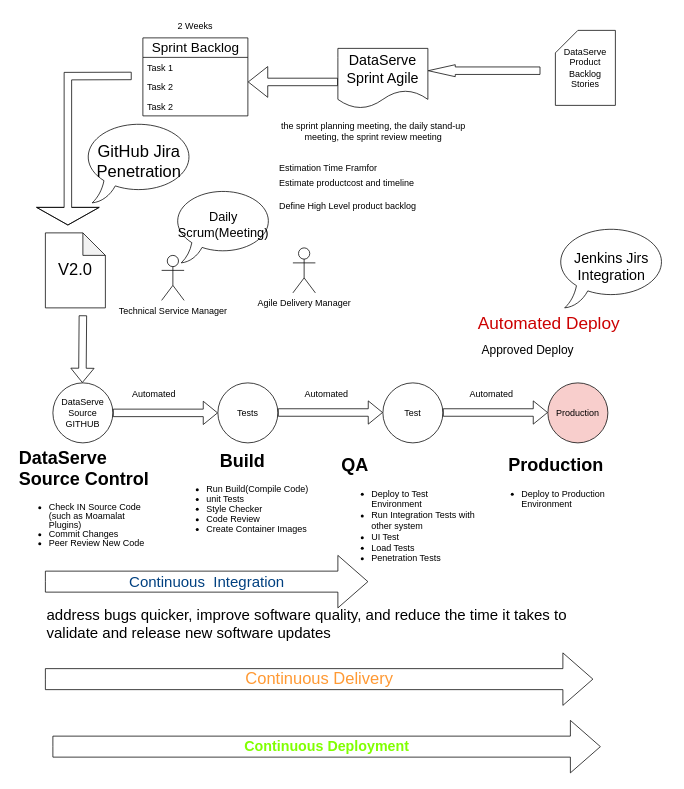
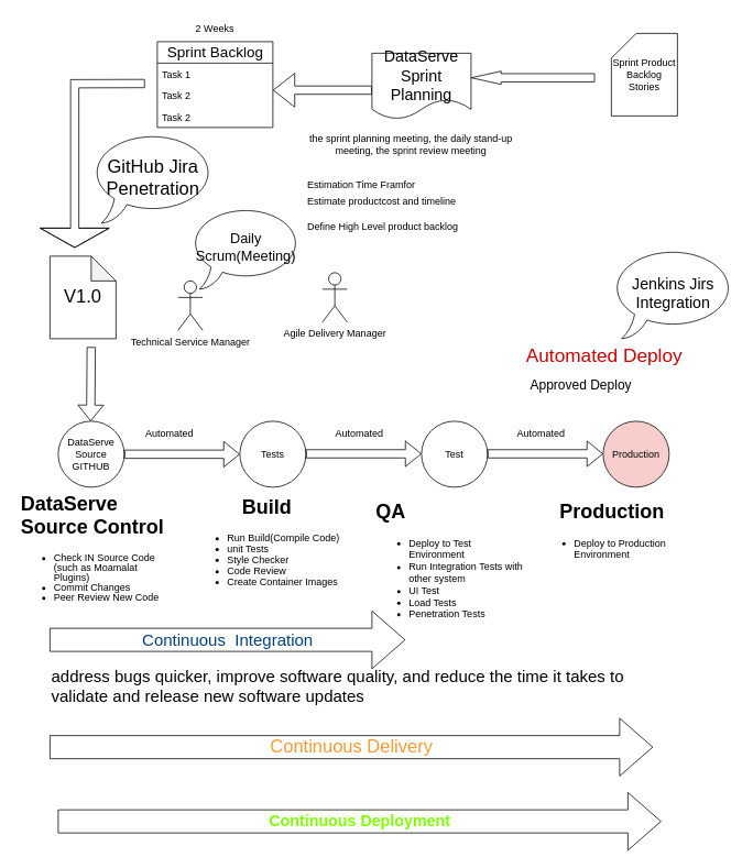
  <mxCell id="0" />
  <mxCell id="1" parent="0" />
  <mxCell id="2" value="&lt;div&gt;DataServe&lt;/div&gt;&lt;div&gt;Source GITHUB&lt;/div&gt;" style="ellipse;whiteSpace=wrap;html=1;aspect=fixed;" vertex="1" parent="1"><mxGeometry x="70" y="510" width="80" height="80" as="geometry" /></mxCell>
  <mxCell id="3" value="" style="shape=flexArrow;endArrow=classic;html=1;rounded=0;" edge="1" parent="1"><mxGeometry width="50" height="50" relative="1" as="geometry"><mxPoint x="150" y="550" as="sourcePoint" /><mxPoint x="290" y="550" as="targetPoint" /></mxGeometry></mxCell>
  <mxCell id="4" value="Tests " style="ellipse;whiteSpace=wrap;html=1;aspect=fixed;" vertex="1" parent="1"><mxGeometry x="290" y="510" width="80" height="80" as="geometry" /></mxCell>
  <mxCell id="5" value="" style="shape=flexArrow;endArrow=classic;html=1;rounded=0;" edge="1" parent="1"><mxGeometry width="50" height="50" relative="1" as="geometry"><mxPoint x="370" y="549.5" as="sourcePoint" /><mxPoint x="510" y="549.5" as="targetPoint" /></mxGeometry></mxCell>
  <mxCell id="6" value="&lt;h1&gt;DataServe Source Control&lt;br&gt;&lt;/h1&gt;&lt;ul style=&quot;line-height: 100%;&quot;&gt;&lt;li&gt;Check IN Source Code (such as Moamalat Plugins) &lt;/li&gt;&lt;li&gt;Commit Changes&lt;/li&gt;&lt;li&gt;Peer Review New Code&lt;/li&gt;&lt;/ul&gt;" style="text;html=1;strokeColor=none;fillColor=none;spacing=5;spacingTop=-20;whiteSpace=wrap;overflow=hidden;rounded=0;" vertex="1" parent="1"><mxGeometry x="20" y="590" width="190" height="170" as="geometry" /></mxCell>
  <mxCell id="7" value="Automated" style="text;html=1;strokeColor=none;fillColor=none;align=center;verticalAlign=middle;whiteSpace=wrap;rounded=0;" vertex="1" parent="1"><mxGeometry x="160" y="510" width="90" height="30" as="geometry" /></mxCell>
  <mxCell id="8" value="Automated" style="text;html=1;strokeColor=none;fillColor=none;align=center;verticalAlign=middle;whiteSpace=wrap;rounded=0;" vertex="1" parent="1"><mxGeometry x="390" y="510" width="90" height="30" as="geometry" /></mxCell>
  <mxCell id="9" value="&lt;h1 align=&quot;center&quot;&gt;Build&lt;br&gt;&lt;/h1&gt;&lt;ul style=&quot;line-height: 110%;&quot;&gt;&lt;li&gt;Run Build(Compile Code) &lt;/li&gt;&lt;li&gt;unit Tests&lt;/li&gt;&lt;li&gt;Style Checker&lt;/li&gt;&lt;li&gt;Code Review&lt;/li&gt;&lt;li&gt;Create Container Images&lt;/li&gt;&lt;/ul&gt;" style="text;html=1;strokeColor=none;fillColor=none;spacing=5;spacingTop=-20;whiteSpace=wrap;overflow=hidden;rounded=0;" vertex="1" parent="1"><mxGeometry x="230" y="595" width="190" height="130" as="geometry" /></mxCell>
  <mxCell id="10" value="Test" style="ellipse;whiteSpace=wrap;html=1;aspect=fixed;" vertex="1" parent="1"><mxGeometry x="510" y="510" width="80" height="80" as="geometry" /></mxCell>
  <mxCell id="11" value="&lt;h1&gt;QA&lt;br&gt;&lt;/h1&gt;&lt;ul&gt;&lt;li&gt;Deploy to Test Environment&lt;/li&gt;&lt;li&gt;Run Integration Tests with other system&lt;/li&gt;&lt;li&gt;UI Test&lt;/li&gt;&lt;li&gt;Load Tests &lt;/li&gt;&lt;li&gt;Penetration Tests&lt;/li&gt;&lt;/ul&gt;" style="text;html=1;strokeColor=none;fillColor=none;spacing=5;spacingTop=-20;whiteSpace=wrap;overflow=hidden;rounded=0;" vertex="1" parent="1"><mxGeometry x="450" y="600" width="190" height="210" as="geometry" /></mxCell>
  <mxCell id="12" value="Production" style="ellipse;whiteSpace=wrap;html=1;aspect=fixed;fillColor=#f8cecc;" vertex="1" parent="1"><mxGeometry x="730" y="510" width="80" height="80" as="geometry" /></mxCell>
  <mxCell id="13" value="" style="shape=flexArrow;endArrow=classic;html=1;rounded=0;" edge="1" parent="1"><mxGeometry width="50" height="50" relative="1" as="geometry"><mxPoint x="590" y="549.5" as="sourcePoint" /><mxPoint x="730" y="549.5" as="targetPoint" /></mxGeometry></mxCell>
  <mxCell id="14" value="&lt;h1 align=&quot;center&quot;&gt;Production &lt;br&gt;&lt;/h1&gt;&lt;ul&gt;&lt;li&gt;Deploy to Production Environment&lt;/li&gt;&lt;/ul&gt;" style="text;html=1;strokeColor=none;fillColor=none;spacing=5;spacingTop=-20;whiteSpace=wrap;overflow=hidden;rounded=0;" vertex="1" parent="1"><mxGeometry x="650" y="600" width="180" height="120" as="geometry" /></mxCell>
- <mxCell id="15" value="&lt;font style=&quot;font-size: 22px;&quot;&gt;V2.0&lt;/font&gt;" style="shape=note;whiteSpace=wrap;html=1;backgroundOutline=1;darkOpacity=0.05;" vertex="1" parent="1"><mxGeometry x="60" y="310" width="80" height="100" as="geometry" /></mxCell>
+ <mxCell id="15" value="&lt;font style=&quot;font-size: 22px;&quot;&gt;V1.0&lt;/font&gt;" style="shape=note;whiteSpace=wrap;html=1;backgroundOutline=1;darkOpacity=0.05;" vertex="1" parent="1"><mxGeometry x="60" y="310" width="80" height="100" as="geometry" /></mxCell>
  <mxCell id="16" value="" style="shape=flexArrow;endArrow=classic;html=1;rounded=0;" edge="1" parent="1"><mxGeometry width="50" height="50" relative="1" as="geometry"><mxPoint x="110" y="420" as="sourcePoint" /><mxPoint x="109.29" y="510" as="targetPoint" /></mxGeometry></mxCell>
  <mxCell id="17" value="&lt;font style=&quot;font-size: 16px;&quot;&gt;Approved Deploy&lt;/font&gt;" style="text;whiteSpace=wrap;html=1;" vertex="1" parent="1"><mxGeometry x="640" y="450" width="190" height="40" as="geometry" /></mxCell>
  <mxCell id="18" value="&lt;font style=&quot;font-size: 23px;&quot;&gt;&lt;font style=&quot;font-size: 23px;&quot; color=&quot;#cc0000&quot;&gt;Automated Deploy&lt;/font&gt;&lt;/font&gt;" style="text;whiteSpace=wrap;html=1;" vertex="1" parent="1"><mxGeometry x="635" y="410" width="200" height="40" as="geometry" /></mxCell>
  <mxCell id="19" value="&lt;font style=&quot;font-size: 22px;&quot; color=&quot;#ff9933&quot;&gt;Continuous Delivery&lt;/font&gt;" style="html=1;shadow=0;dashed=0;align=center;verticalAlign=middle;shape=mxgraph.arrows2.arrow;dy=0.6;dx=40;notch=0;" vertex="1" parent="1"><mxGeometry x="60" y="870" width="730" height="70" as="geometry" /></mxCell>
  <mxCell id="20" value="&lt;font style=&quot;font-size: 20px;&quot; color=&quot;#004080&quot;&gt;Continuous&amp;nbsp; Integration &lt;/font&gt;" style="html=1;shadow=0;dashed=0;align=center;verticalAlign=middle;shape=mxgraph.arrows2.arrow;dy=0.6;dx=40;notch=0;" vertex="1" parent="1"><mxGeometry x="60" y="740" width="430" height="70" as="geometry" /></mxCell>
  <mxCell id="21" value="&lt;b&gt;&lt;font style=&quot;font-size: 19px;&quot; color=&quot;#80ff00&quot;&gt;Continuous Deployment&lt;/font&gt;&lt;/b&gt;" style="html=1;shadow=0;dashed=0;align=center;verticalAlign=middle;shape=mxgraph.arrows2.arrow;dy=0.6;dx=40;notch=0;" vertex="1" parent="1"><mxGeometry x="70" y="960" width="730" height="70" as="geometry" /></mxCell>
  <mxCell id="22" value="Automated" style="text;html=1;strokeColor=none;fillColor=none;align=center;verticalAlign=middle;whiteSpace=wrap;rounded=0;" vertex="1" parent="1"><mxGeometry x="610" y="510" width="90" height="30" as="geometry" /></mxCell>
  <mxCell id="23" value="" style="shape=flexArrow;endArrow=classic;html=1;rounded=0;endWidth=30;endSize=8.325;" edge="1" parent="1"><mxGeometry width="50" height="50" relative="1" as="geometry"><mxPoint x="450" y="108.75" as="sourcePoint" /><mxPoint x="330" y="108.75" as="targetPoint" /></mxGeometry></mxCell>
- <mxCell id="24" value="DataServe Sprint Agile" style="shape=document;whiteSpace=wrap;html=1;boundedLbl=1;fontSize=19;" vertex="1" parent="1"><mxGeometry x="450" y="64" width="120" height="80" as="geometry" /></mxCell>
+ <mxCell id="24" value="DataServe Sprint Planning" style="shape=document;whiteSpace=wrap;html=1;boundedLbl=1;fontSize=19;" vertex="1" parent="1"><mxGeometry x="450" y="64" width="120" height="80" as="geometry" /></mxCell>
  <mxCell id="25" value="&lt;font style=&quot;font-size: 18px;&quot;&gt;Sprint Backlog&lt;/font&gt;" style="swimlane;fontStyle=0;childLayout=stackLayout;horizontal=1;startSize=26;fillColor=none;horizontalStack=0;resizeParent=1;resizeParentMax=0;resizeLast=0;collapsible=1;marginBottom=0;html=1;" vertex="1" parent="1"><mxGeometry x="190" y="50" width="140" height="104" as="geometry" /></mxCell>
  <mxCell id="26" value="Task 1" style="text;strokeColor=none;fillColor=none;align=left;verticalAlign=top;spacingLeft=4;spacingRight=4;overflow=hidden;rotatable=0;points=[[0,0.5],[1,0.5]];portConstraint=eastwest;whiteSpace=wrap;html=1;" vertex="1" parent="25"><mxGeometry y="26" width="140" height="26" as="geometry" /></mxCell>
  <mxCell id="27" value="Task 2" style="text;strokeColor=none;fillColor=none;align=left;verticalAlign=top;spacingLeft=4;spacingRight=4;overflow=hidden;rotatable=0;points=[[0,0.5],[1,0.5]];portConstraint=eastwest;whiteSpace=wrap;html=1;" vertex="1" parent="25"><mxGeometry y="52" width="140" height="26" as="geometry" /></mxCell>
  <mxCell id="28" value="Task 2" style="text;strokeColor=none;fillColor=none;align=left;verticalAlign=top;spacingLeft=4;spacingRight=4;overflow=hidden;rotatable=0;points=[[0,0.5],[1,0.5]];portConstraint=eastwest;whiteSpace=wrap;html=1;" vertex="1" parent="25"><mxGeometry y="78" width="140" height="26" as="geometry" /></mxCell>
  <mxCell id="29" value="" style="shape=flexArrow;endArrow=classic;html=1;rounded=0;endWidth=5;endSize=11.675;" edge="1" parent="1"><mxGeometry width="50" height="50" relative="1" as="geometry"><mxPoint x="720" y="93.75" as="sourcePoint" /><mxPoint x="570" y="93.75" as="targetPoint" /></mxGeometry></mxCell>
  <mxCell id="30" value="2 Weeks" style="text;html=1;strokeColor=none;fillColor=none;align=center;verticalAlign=middle;whiteSpace=wrap;rounded=0;" vertex="1" parent="1"><mxGeometry x="230" y="20" width="60" height="30" as="geometry" /></mxCell>
  <mxCell id="31" value="&lt;font style=&quot;font-size: 19px;&quot;&gt;Jenkins Jirs Integration&lt;/font&gt;" style="whiteSpace=wrap;html=1;shape=mxgraph.basic.oval_callout" vertex="1" parent="1"><mxGeometry x="740" y="300" width="150" height="110" as="geometry" /></mxCell>
  <mxCell id="32" value="" style="shape=flexArrow;endArrow=classic;html=1;rounded=0;endWidth=72.5;endSize=7.5;" edge="1" parent="1"><mxGeometry width="50" height="50" relative="1" as="geometry"><mxPoint x="175" y="100.75" as="sourcePoint" /><mxPoint x="90" y="300" as="targetPoint" /><Array as="points"><mxPoint x="90" y="101" /></Array></mxGeometry></mxCell>
- <mxCell id="33" value="&lt;div align=&quot;center&quot;&gt;&lt;font style=&quot;font-size: 12px;&quot;&gt;DataServe Product Backlog &lt;br&gt;&lt;/font&gt;&lt;/div&gt;&lt;div align=&quot;center&quot;&gt;&lt;font style=&quot;font-size: 12px;&quot;&gt;Stories&lt;/font&gt;&lt;/div&gt;" style="shape=card;whiteSpace=wrap;html=1;" vertex="1" parent="1"><mxGeometry x="740" y="40" width="80" height="100" as="geometry" /></mxCell>
+ <mxCell id="33" value="&lt;div align=&quot;center&quot;&gt;&lt;font style=&quot;font-size: 12px;&quot;&gt;Sprint Product Backlog &lt;br&gt;&lt;/font&gt;&lt;/div&gt;&lt;div align=&quot;center&quot;&gt;&lt;font style=&quot;font-size: 12px;&quot;&gt;Stories&lt;/font&gt;&lt;/div&gt;" style="shape=card;whiteSpace=wrap;html=1;" vertex="1" parent="1"><mxGeometry x="740" y="40" width="80" height="100" as="geometry" /></mxCell>
  <mxCell id="34" value="address bugs quicker, improve software quality, and reduce the time it takes to validate and release new software updates" style="text;whiteSpace=wrap;html=1;fontSize=20;" vertex="1" parent="1"><mxGeometry x="60" y="800" width="748" height="60" as="geometry" /></mxCell>
  <mxCell id="35" value="&lt;font style=&quot;font-size: 22px;&quot;&gt;GitHub Jira Penetration&lt;/font&gt;" style="whiteSpace=wrap;html=1;shape=mxgraph.basic.oval_callout" vertex="1" parent="1"><mxGeometry x="110" y="160" width="150" height="110" as="geometry" /></mxCell>
  <mxCell id="36" value="&lt;font style=&quot;font-size: 17px;&quot;&gt;Daily Scrum(Meeting)&lt;/font&gt;" style="whiteSpace=wrap;html=1;shape=mxgraph.basic.oval_callout" vertex="1" parent="1"><mxGeometry x="230" y="250" width="135" height="100" as="geometry" /></mxCell>
  <mxCell id="37" value="Technical Service Manager" style="shape=umlActor;verticalLabelPosition=bottom;verticalAlign=top;html=1;outlineConnect=0;" vertex="1" parent="1"><mxGeometry x="215" y="340" width="30" height="60" as="geometry" /></mxCell>
  <mxCell id="38" value="the sprint planning meeting, the daily stand-up meeting, the sprint review meeting" style="text;html=1;strokeColor=none;fillColor=none;align=center;verticalAlign=middle;whiteSpace=wrap;rounded=0;" vertex="1" parent="1"><mxGeometry x="355" y="160" width="285" height="30" as="geometry" /></mxCell>
  <mxCell id="39" value="Estimation Time Framfor" style="text;whiteSpace=wrap;html=1;" vertex="1" parent="1"><mxGeometry x="370" y="210" width="480" height="40" as="geometry" /></mxCell>
  <mxCell id="40" value="Estimate productcost and timeline" style="text;whiteSpace=wrap;html=1;" vertex="1" parent="1"><mxGeometry x="370" y="230" width="220" height="40" as="geometry" /></mxCell>
  <mxCell id="41" value="Define High Level product backlog" style="text;whiteSpace=wrap;html=1;" vertex="1" parent="1"><mxGeometry x="370" y="260" width="250" height="40" as="geometry" /></mxCell>
  <mxCell id="42" value="Agile Delivery Manager" style="shape=umlActor;verticalLabelPosition=bottom;verticalAlign=top;html=1;outlineConnect=0;" vertex="1" parent="1"><mxGeometry x="390" y="330" width="30" height="60" as="geometry" /></mxCell>
